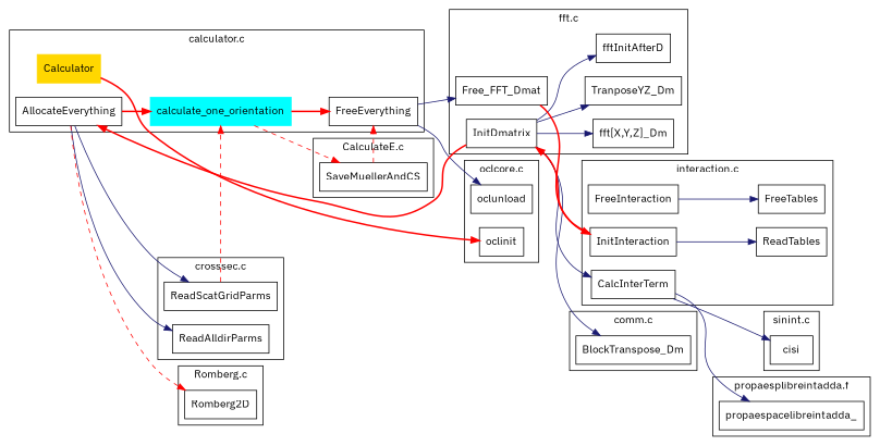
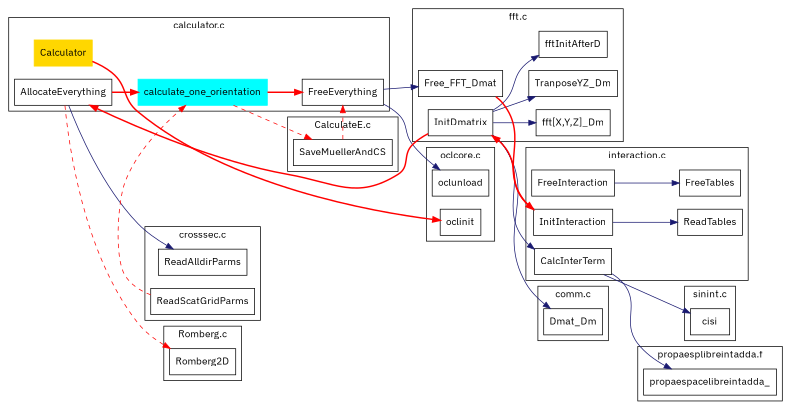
  digraph {
    fontname="IBM Plex Sans"
    rankdir=LR
    node [fontname="IBM Plex Sans" shape=box]
    edge [color=midnightblue fontname="IBM Plex Sans"]
    Calculator [color=gold style=filled]
    AllocateEverything
    FreeEverything
    calculate_one_orientation [color=cyan style=filled]
    InitDmatrix
    "fft[X,Y,Z]_Dm"
    TranposeYZ_Dm
    fftInitAfterD
    Free_FFT_Dmat
    InitInteraction
    ReadTables
    FreeInteraction
    FreeTables
    CalcInterTerm
    ReadScatGridParms
    ReadAlldirParms
    oclinit
    oclunload
    Romberg2D
    cisi
    propaespacelibreintadda_
    SaveMuellerAndCS
-   BlockTranspose_Dm
+   BlockTranspose_Dm [label=Dmat_Dm]
    subgraph cluster_1 {
      label="calculator.c"
      Calculator
      AllocateEverything
      FreeEverything
      calculate_one_orientation
    }
    subgraph cluster_2 {
      label="fft.c"
      InitDmatrix
      "fft[X,Y,Z]_Dm"
      TranposeYZ_Dm
      fftInitAfterD
      Free_FFT_Dmat
    }
    subgraph cluster_3 {
      label="interaction.c"
      InitInteraction
      ReadTables
      FreeInteraction
      FreeTables
      CalcInterTerm
    }
    subgraph cluster_4 {
      label="crosssec.c"
      ReadScatGridParms
      ReadAlldirParms
    }
    subgraph cluster_5 {
      label="oclcore.c"
      oclinit
      oclunload
    }
    subgraph cluster_6 {
      label="Romberg.c"
      Romberg2D
    }
    subgraph cluster_7 {
      label="sinint.c"
      cisi
    }
    subgraph cluster_8 {
      label="propaesplibreintadda.f"
      propaespacelibreintadda_
    }
    subgraph cluster_9 {
      label="CalculateE.c"
      SaveMuellerAndCS
    }
    subgraph cluster_10 {
      label="comm.c"
      BlockTranspose_Dm
    }
    Calculator -> oclinit [color=red style=bold]
    AllocateEverything -> calculate_one_orientation [color=red style=bold]
-   AllocateEverything -> ReadScatGridParms
    AllocateEverything -> ReadAlldirParms
    AllocateEverything -> Romberg2D [color=red style=dashed]
    FreeEverything -> Free_FFT_Dmat
    FreeEverything -> oclunload
    calculate_one_orientation -> FreeEverything [color=red style=bold]
    calculate_one_orientation -> SaveMuellerAndCS [color=red style=dashed]
    InitDmatrix -> AllocateEverything [color=red style=bold]
    InitDmatrix -> "fft[X,Y,Z]_Dm"
    InitDmatrix -> TranposeYZ_Dm
    InitDmatrix -> fftInitAfterD
    InitDmatrix -> CalcInterTerm
    InitDmatrix -> BlockTranspose_Dm
    Free_FFT_Dmat -> InitInteraction [color=red style=bold]
    InitInteraction -> InitDmatrix [color=red style=bold]
    InitInteraction -> ReadTables
    FreeInteraction -> FreeTables
    CalcInterTerm -> cisi
    CalcInterTerm -> propaespacelibreintadda_
    ReadScatGridParms -> calculate_one_orientation [color=red style=dashed]
    SaveMuellerAndCS -> FreeEverything [color=red style=dashed]
  }
